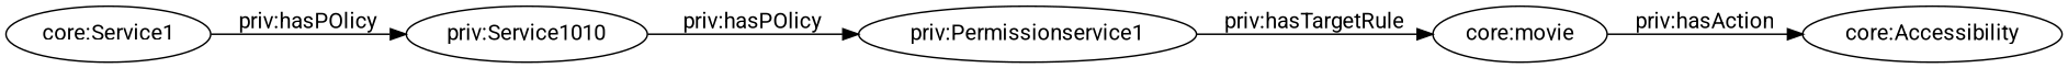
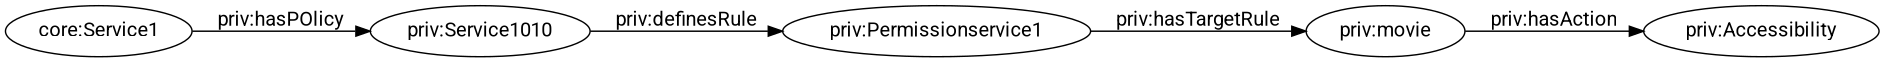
  digraph {
    fontname=Roboto
    rankdir=LR
    node [fontname=Roboto]
    edge [fontname=Roboto]
    n1 [label="priv:Service1010"]
    "priv:Permissionservice1"
-   "priv:movie" [label="core:movie"]
-   "priv:Accessibility" [label="core:Accessibility"]
+   "priv:movie"
+   "priv:Accessibility"
    "core:Service1"
-   n1 -> "priv:Permissionservice1" [label="priv:hasPOlicy"]
+   n1 -> "priv:Permissionservice1" [label="priv:definesRule"]
    "priv:Permissionservice1" -> "priv:movie" [label="priv:hasTargetRule"]
    "priv:movie" -> "priv:Accessibility" [label="priv:hasAction"]
    "core:Service1" -> n1 [label="priv:hasPOlicy"]
  }
